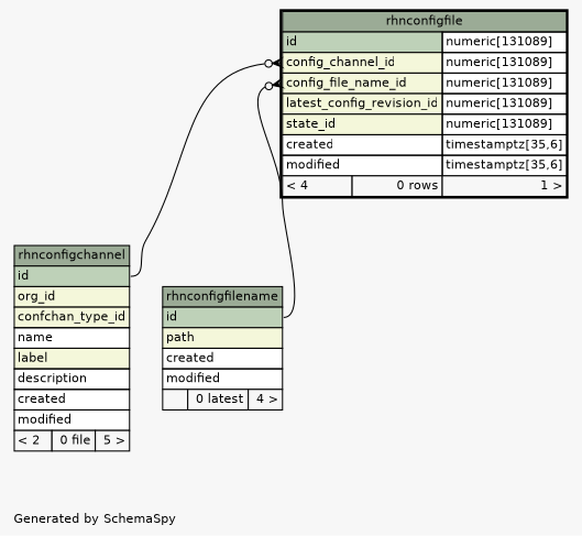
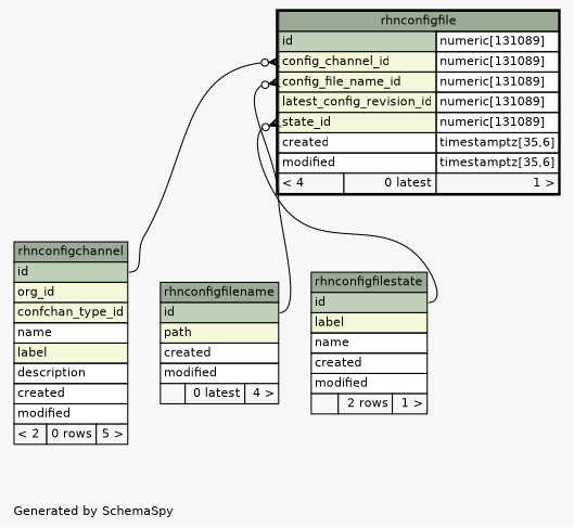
  digraph {
    bgcolor="#f7f7f7"
    fontname=Helvetica
    fontsize=11
    label="\nGenerated by SchemaSpy"
    labeljust=l
    nodesep=0.18
    rankdir=TB
    ranksep=0.46
    node [fontname=Helvetica fontsize=11 shape=plaintext]
    edge [arrowhead=none arrowsize=0.8 arrowtail=crowodot dir=back headport="id:e"]
-   n1 [label=<     <TABLE BORDER="2" CELLBORDER="1" CELLSPACING="0" BGCOLOR="#ffffff">       <TR><TD COLSPAN="3" BGCOLOR="#9bab96" ALIGN="CENTER">rhnconfigfile</TD></TR>       <TR><TD PORT="id" COLSPAN="2" BGCOLOR="#bed1b8" ALIGN="LEFT">id</TD><TD PORT="id.type" ALIGN="LEFT">numeric[131089]</TD></TR>       <TR><TD PORT="config_channel_id" COLSPAN="2" BGCOLOR="#f4f7da" ALIGN="LEFT">config_channel_id</TD><TD PORT="config_channel_id.type" ALIGN="LEFT">numeric[131089]</TD></TR>       <TR><TD PORT="config_file_name_id" COLSPAN="2" BGCOLOR="#f4f7da" ALIGN="LEFT">config_file_name_id</TD><TD PORT="config_file_name_id.type" ALIGN="LEFT">numeric[131089]</TD></TR>       <TR><TD PORT="latest_config_revision_id" COLSPAN="2" BGCOLOR="#f4f7da" ALIGN="LEFT">latest_config_revision_id</TD><TD PORT="latest_config_revision_id.type" ALIGN="LEFT">numeric[131089]</TD></TR>       <TR><TD PORT="state_id" COLSPAN="2" BGCOLOR="#f4f7da" ALIGN="LEFT">state_id</TD><TD PORT="state_id.type" ALIGN="LEFT">numeric[131089]</TD></TR>       <TR><TD PORT="created" COLSPAN="2" ALIGN="LEFT">created</TD><TD PORT="created.type" ALIGN="LEFT">timestamptz[35,6]</TD></TR>       <TR><TD PORT="modified" COLSPAN="2" ALIGN="LEFT">modified</TD><TD PORT="modified.type" ALIGN="LEFT">timestamptz[35,6]</TD></TR>       <TR><TD ALIGN="LEFT" BGCOLOR="#f7f7f7">&lt; 4</TD><TD ALIGN="RIGHT" BGCOLOR="#f7f7f7">0 rows</TD><TD ALIGN="RIGHT" BGCOLOR="#f7f7f7">1 &gt;</TD></TR>     </TABLE>>]
-   n2 [label=<     <TABLE BORDER="0" CELLBORDER="1" CELLSPACING="0" BGCOLOR="#ffffff">       <TR><TD COLSPAN="3" BGCOLOR="#9bab96" ALIGN="CENTER">rhnconfigchannel</TD></TR>       <TR><TD PORT="id" COLSPAN="3" BGCOLOR="#bed1b8" ALIGN="LEFT">id</TD></TR>       <TR><TD PORT="org_id" COLSPAN="3" BGCOLOR="#f4f7da" ALIGN="LEFT">org_id</TD></TR>       <TR><TD PORT="confchan_type_id" COLSPAN="3" BGCOLOR="#f4f7da" ALIGN="LEFT">confchan_type_id</TD></TR>       <TR><TD PORT="name" COLSPAN="3" ALIGN="LEFT">name</TD></TR>       <TR><TD PORT="label" COLSPAN="3" BGCOLOR="#f4f7da" ALIGN="LEFT">label</TD></TR>       <TR><TD PORT="description" COLSPAN="3" ALIGN="LEFT">description</TD></TR>       <TR><TD PORT="created" COLSPAN="3" ALIGN="LEFT">created</TD></TR>       <TR><TD PORT="modified" COLSPAN="3" ALIGN="LEFT">modified</TD></TR>       <TR><TD ALIGN="LEFT" BGCOLOR="#f7f7f7">&lt; 2</TD><TD ALIGN="RIGHT" BGCOLOR="#f7f7f7">0 file</TD><TD ALIGN="RIGHT" BGCOLOR="#f7f7f7">5 &gt;</TD></TR>     </TABLE>>]
+   n1 [label=<     <TABLE BORDER="2" CELLBORDER="1" CELLSPACING="0" BGCOLOR="#ffffff">       <TR><TD COLSPAN="3" BGCOLOR="#9bab96" ALIGN="CENTER">rhnconfigfile</TD></TR>       <TR><TD PORT="id" COLSPAN="2" BGCOLOR="#bed1b8" ALIGN="LEFT">id</TD><TD PORT="id.type" ALIGN="LEFT">numeric[131089]</TD></TR>       <TR><TD PORT="config_channel_id" COLSPAN="2" BGCOLOR="#f4f7da" ALIGN="LEFT">config_channel_id</TD><TD PORT="config_channel_id.type" ALIGN="LEFT">numeric[131089]</TD></TR>       <TR><TD PORT="config_file_name_id" COLSPAN="2" BGCOLOR="#f4f7da" ALIGN="LEFT">config_file_name_id</TD><TD PORT="config_file_name_id.type" ALIGN="LEFT">numeric[131089]</TD></TR>       <TR><TD PORT="latest_config_revision_id" COLSPAN="2" BGCOLOR="#f4f7da" ALIGN="LEFT">latest_config_revision_id</TD><TD PORT="latest_config_revision_id.type" ALIGN="LEFT">numeric[131089]</TD></TR>       <TR><TD PORT="state_id" COLSPAN="2" BGCOLOR="#f4f7da" ALIGN="LEFT">state_id</TD><TD PORT="state_id.type" ALIGN="LEFT">numeric[131089]</TD></TR>       <TR><TD PORT="created" COLSPAN="2" ALIGN="LEFT">created</TD><TD PORT="created.type" ALIGN="LEFT">timestamptz[35,6]</TD></TR>       <TR><TD PORT="modified" COLSPAN="2" ALIGN="LEFT">modified</TD><TD PORT="modified.type" ALIGN="LEFT">timestamptz[35,6]</TD></TR>       <TR><TD ALIGN="LEFT" BGCOLOR="#f7f7f7">&lt; 4</TD><TD ALIGN="RIGHT" BGCOLOR="#f7f7f7">0 latest</TD><TD ALIGN="RIGHT" BGCOLOR="#f7f7f7">1 &gt;</TD></TR>     </TABLE>>]
+   n2 [label=<     <TABLE BORDER="0" CELLBORDER="1" CELLSPACING="0" BGCOLOR="#ffffff">       <TR><TD COLSPAN="3" BGCOLOR="#9bab96" ALIGN="CENTER">rhnconfigchannel</TD></TR>       <TR><TD PORT="id" COLSPAN="3" BGCOLOR="#bed1b8" ALIGN="LEFT">id</TD></TR>       <TR><TD PORT="org_id" COLSPAN="3" BGCOLOR="#f4f7da" ALIGN="LEFT">org_id</TD></TR>       <TR><TD PORT="confchan_type_id" COLSPAN="3" BGCOLOR="#f4f7da" ALIGN="LEFT">confchan_type_id</TD></TR>       <TR><TD PORT="name" COLSPAN="3" ALIGN="LEFT">name</TD></TR>       <TR><TD PORT="label" COLSPAN="3" BGCOLOR="#f4f7da" ALIGN="LEFT">label</TD></TR>       <TR><TD PORT="description" COLSPAN="3" ALIGN="LEFT">description</TD></TR>       <TR><TD PORT="created" COLSPAN="3" ALIGN="LEFT">created</TD></TR>       <TR><TD PORT="modified" COLSPAN="3" ALIGN="LEFT">modified</TD></TR>       <TR><TD ALIGN="LEFT" BGCOLOR="#f7f7f7">&lt; 2</TD><TD ALIGN="RIGHT" BGCOLOR="#f7f7f7">0 rows</TD><TD ALIGN="RIGHT" BGCOLOR="#f7f7f7">5 &gt;</TD></TR>     </TABLE>>]
    n3 [label=<     <TABLE BORDER="0" CELLBORDER="1" CELLSPACING="0" BGCOLOR="#ffffff">       <TR><TD COLSPAN="3" BGCOLOR="#9bab96" ALIGN="CENTER">rhnconfigfilename</TD></TR>       <TR><TD PORT="id" COLSPAN="3" BGCOLOR="#bed1b8" ALIGN="LEFT">id</TD></TR>       <TR><TD PORT="path" COLSPAN="3" BGCOLOR="#f4f7da" ALIGN="LEFT">path</TD></TR>       <TR><TD PORT="created" COLSPAN="3" ALIGN="LEFT">created</TD></TR>       <TR><TD PORT="modified" COLSPAN="3" ALIGN="LEFT">modified</TD></TR>       <TR><TD ALIGN="LEFT" BGCOLOR="#f7f7f7">  </TD><TD ALIGN="RIGHT" BGCOLOR="#f7f7f7">0 latest</TD><TD ALIGN="RIGHT" BGCOLOR="#f7f7f7">4 &gt;</TD></TR>     </TABLE>>]
+   n4 [label=<     <TABLE BORDER="0" CELLBORDER="1" CELLSPACING="0" BGCOLOR="#ffffff">       <TR><TD COLSPAN="3" BGCOLOR="#9bab96" ALIGN="CENTER">rhnconfigfilestate</TD></TR>       <TR><TD PORT="id" COLSPAN="3" BGCOLOR="#bed1b8" ALIGN="LEFT">id</TD></TR>       <TR><TD PORT="label" COLSPAN="3" BGCOLOR="#f4f7da" ALIGN="LEFT">label</TD></TR>       <TR><TD PORT="name" COLSPAN="3" ALIGN="LEFT">name</TD></TR>       <TR><TD PORT="created" COLSPAN="3" ALIGN="LEFT">created</TD></TR>       <TR><TD PORT="modified" COLSPAN="3" ALIGN="LEFT">modified</TD></TR>       <TR><TD ALIGN="LEFT" BGCOLOR="#f7f7f7">  </TD><TD ALIGN="RIGHT" BGCOLOR="#f7f7f7">2 rows</TD><TD ALIGN="RIGHT" BGCOLOR="#f7f7f7">1 &gt;</TD></TR>     </TABLE>>]
    n1 -> n2 [tailport="config_channel_id:w"]
    n1 -> n3 [tailport="config_file_name_id:w"]
+   n1 -> n4 [tailport="state_id:w"]
  }
